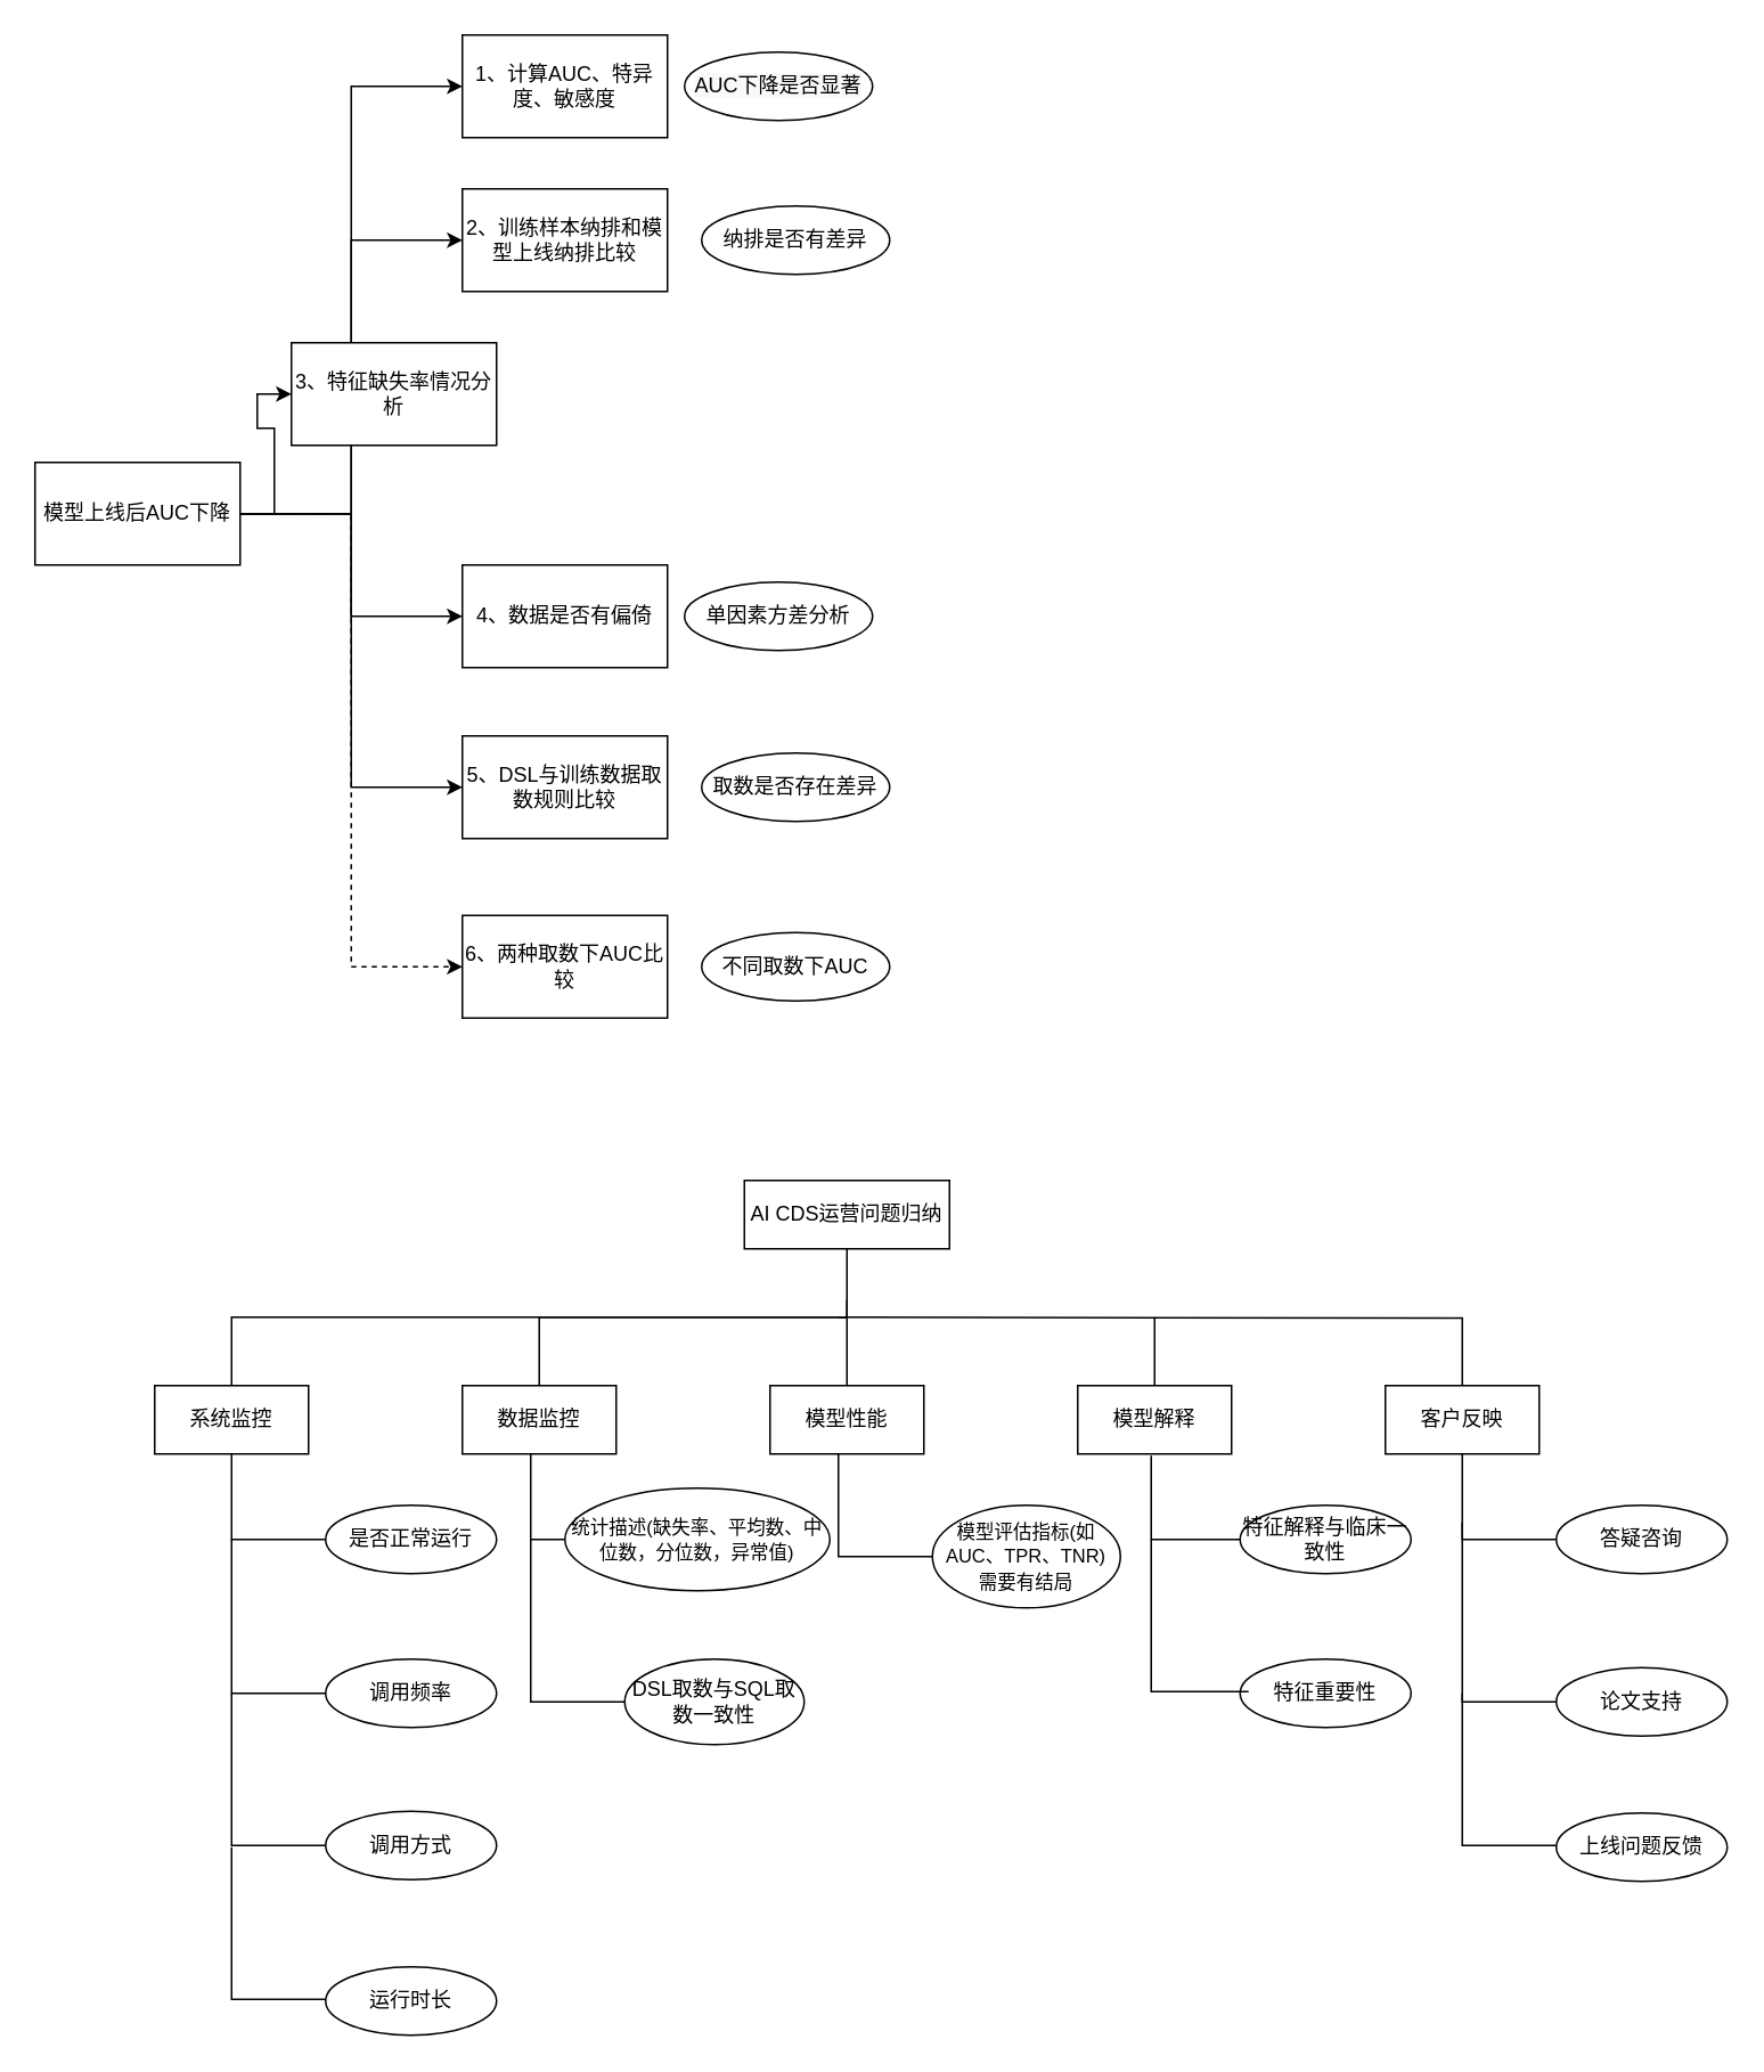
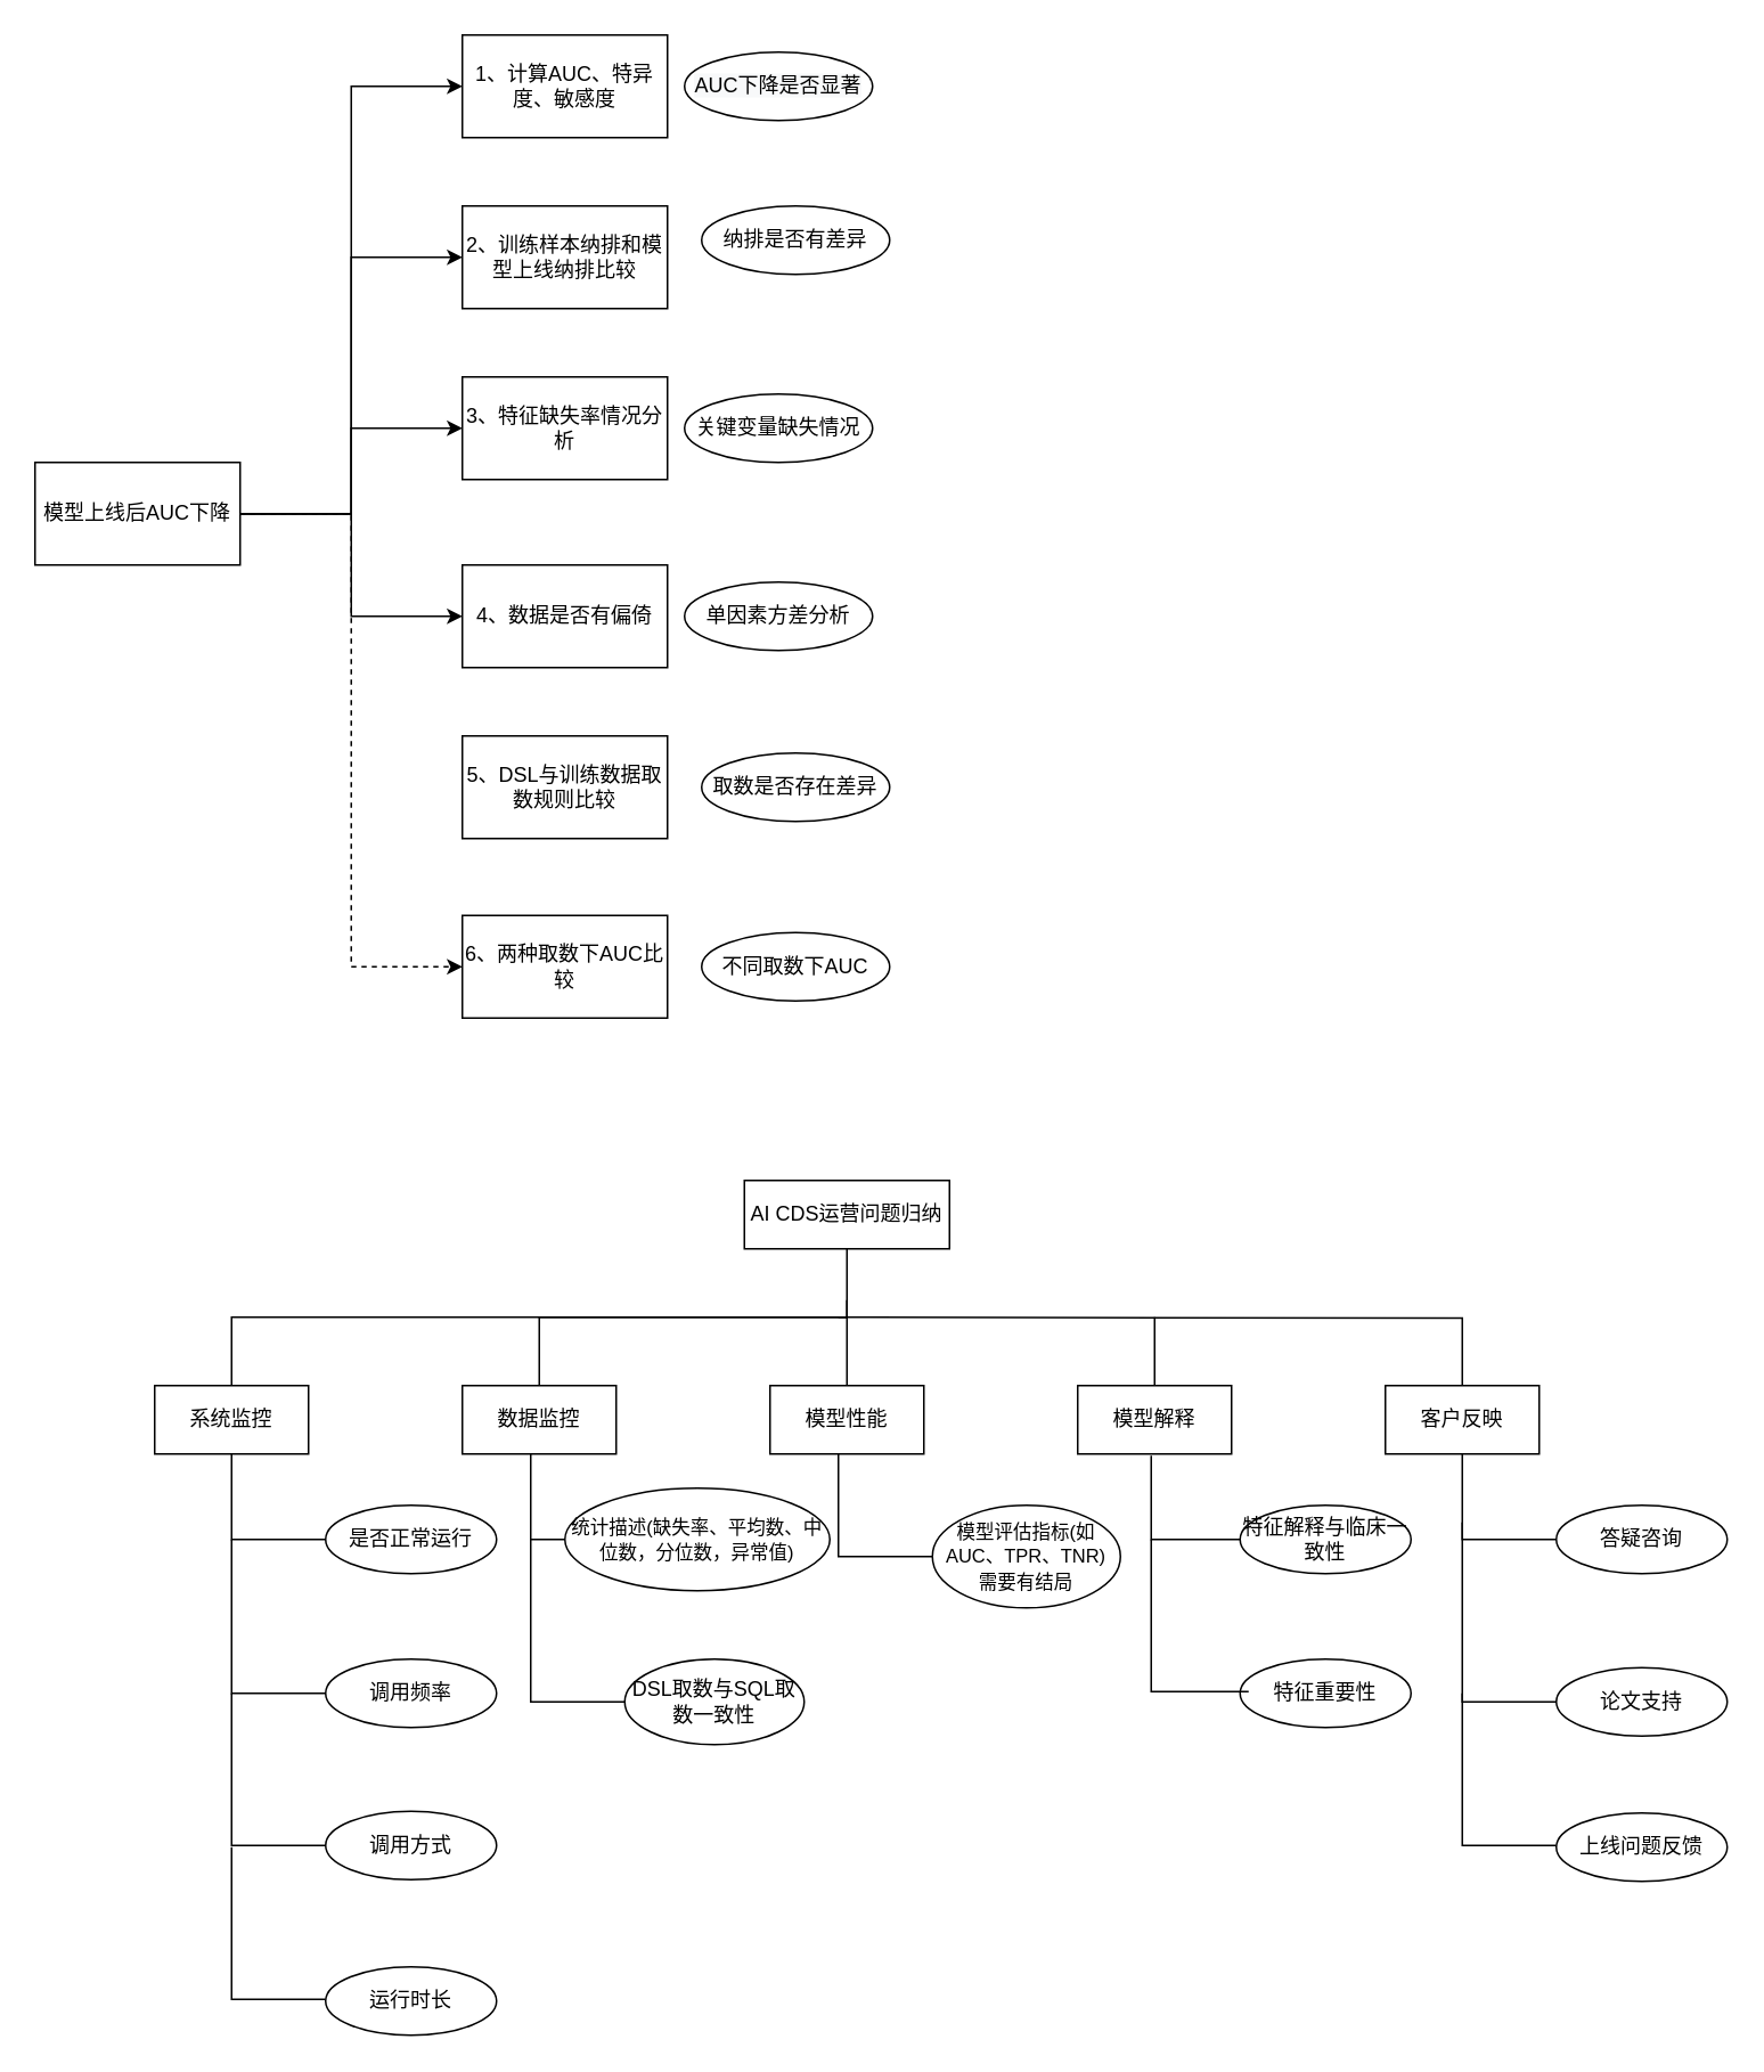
  <mxCell id="0" />
  <mxCell id="1" parent="0" />
  <mxCell id="2" style="edgeStyle=orthogonalEdgeStyle;rounded=0;orthogonalLoop=1;jettySize=auto;html=1;exitX=1;exitY=0.5;exitDx=0;exitDy=0;entryX=0;entryY=0.5;entryDx=0;entryDy=0;" parent="1" source="8" target="9" edge="1"><mxGeometry relative="1" as="geometry" /></mxCell>
  <mxCell id="3" style="edgeStyle=orthogonalEdgeStyle;rounded=0;orthogonalLoop=1;jettySize=auto;html=1;entryX=0;entryY=0.5;entryDx=0;entryDy=0;" parent="1" source="8" target="13" edge="1"><mxGeometry relative="1" as="geometry" /></mxCell>
  <mxCell id="4" style="edgeStyle=orthogonalEdgeStyle;rounded=0;orthogonalLoop=1;jettySize=auto;html=1;entryX=0;entryY=0.5;entryDx=0;entryDy=0;" parent="1" source="8" target="10" edge="1"><mxGeometry relative="1" as="geometry" /></mxCell>
- <mxCell id="5" style="edgeStyle=orthogonalEdgeStyle;rounded=0;orthogonalLoop=1;jettySize=auto;html=1;entryX=0;entryY=0.5;entryDx=0;entryDy=0;" parent="1" source="8" target="11" edge="1"><mxGeometry relative="1" as="geometry"><mxPoint x="220" y="440" as="targetPoint" /></mxGeometry></mxCell>
  <mxCell id="6" style="edgeStyle=orthogonalEdgeStyle;rounded=0;orthogonalLoop=1;jettySize=auto;html=1;entryX=0;entryY=0.5;entryDx=0;entryDy=0;" parent="1" source="8" target="14" edge="1"><mxGeometry relative="1" as="geometry" /></mxCell>
  <mxCell id="7" style="edgeStyle=orthogonalEdgeStyle;rounded=0;orthogonalLoop=1;jettySize=auto;html=1;entryX=0;entryY=0.5;entryDx=0;entryDy=0;dashed=1;" parent="1" source="8" target="12" edge="1"><mxGeometry relative="1" as="geometry" /></mxCell>
  <mxCell id="8" value="模型上线后AUC下降" style="rounded=0;whiteSpace=wrap;html=1;" parent="1" vertex="1"><mxGeometry x="20" y="270" width="120" height="60" as="geometry" /></mxCell>
- <mxCell id="9" value="3、特征缺失率情况分析" style="rounded=0;whiteSpace=wrap;html=1;" parent="1" vertex="1"><mxGeometry x="170" y="200" width="120" height="60" as="geometry" /></mxCell>
+ <mxCell id="9" value="3、特征缺失率情况分析" style="rounded=0;whiteSpace=wrap;html=1;" parent="1" vertex="1"><mxGeometry x="270" y="220" width="120" height="60" as="geometry" /></mxCell>
  <mxCell id="10" value="1、计算AUC、特异度、敏感度" style="rounded=0;whiteSpace=wrap;html=1;" parent="1" vertex="1"><mxGeometry x="270" y="20" width="120" height="60" as="geometry" /></mxCell>
  <mxCell id="11" value="5、DSL与训练数据取数规则比较" style="rounded=0;whiteSpace=wrap;html=1;" parent="1" vertex="1"><mxGeometry x="270" y="430" width="120" height="60" as="geometry" /></mxCell>
  <mxCell id="12" value="6、两种取数下AUC比较" style="rounded=0;whiteSpace=wrap;html=1;" parent="1" vertex="1"><mxGeometry x="270" y="535" width="120" height="60" as="geometry" /></mxCell>
  <mxCell id="13" value="4、数据是否有偏倚" style="rounded=0;whiteSpace=wrap;html=1;" parent="1" vertex="1"><mxGeometry x="270" y="330" width="120" height="60" as="geometry" /></mxCell>
- <mxCell id="14" value="2、训练样本纳排和模型上线纳排比较" style="rounded=0;whiteSpace=wrap;html=1;" parent="1" vertex="1"><mxGeometry x="270" y="110" width="120" height="60" as="geometry" /></mxCell>
+ <mxCell id="14" value="2、训练样本纳排和模型上线纳排比较" style="rounded=0;whiteSpace=wrap;html=1;" parent="1" vertex="1"><mxGeometry x="270" y="120" width="120" height="60" as="geometry" /></mxCell>
  <mxCell id="15" value="&lt;meta charset=&quot;utf-8&quot;&gt;&lt;span style=&quot;color: rgb(0, 0, 0); font-family: helvetica; font-size: 12px; font-style: normal; font-weight: 400; letter-spacing: normal; text-align: center; text-indent: 0px; text-transform: none; word-spacing: 0px; background-color: rgb(248, 249, 250); display: inline; float: none;&quot;&gt;AUC下降是否显著&lt;/span&gt;" style="ellipse;whiteSpace=wrap;html=1;" parent="1" vertex="1"><mxGeometry x="400" y="30" width="110" height="40" as="geometry" /></mxCell>
  <mxCell id="16" value="&lt;font face=&quot;helvetica&quot;&gt;纳排是否有差异&lt;/font&gt;" style="ellipse;whiteSpace=wrap;html=1;" parent="1" vertex="1"><mxGeometry x="410" y="120" width="110" height="40" as="geometry" /></mxCell>
+ <mxCell id="17" value="&lt;font face=&quot;helvetica&quot;&gt;关键变量缺失情况&lt;/font&gt;" style="ellipse;whiteSpace=wrap;html=1;" parent="1" vertex="1"><mxGeometry x="400" y="230" width="110" height="40" as="geometry" /></mxCell>
  <mxCell id="18" value="单因素方差分析" style="ellipse;whiteSpace=wrap;html=1;" parent="1" vertex="1"><mxGeometry x="400" y="340" width="110" height="40" as="geometry" /></mxCell>
  <mxCell id="19" value="取数是否存在差异" style="ellipse;whiteSpace=wrap;html=1;" parent="1" vertex="1"><mxGeometry x="410" y="440" width="110" height="40" as="geometry" /></mxCell>
  <mxCell id="20" value="不同取数下AUC" style="ellipse;whiteSpace=wrap;html=1;" parent="1" vertex="1"><mxGeometry x="410" y="545" width="110" height="40" as="geometry" /></mxCell>
  <mxCell id="21" value="系统监控" style="rounded=0;whiteSpace=wrap;html=1;" parent="1" vertex="1"><mxGeometry x="90" y="810" width="90" height="40" as="geometry" /></mxCell>
  <mxCell id="22" value="数据监控" style="rounded=0;whiteSpace=wrap;html=1;" parent="1" vertex="1"><mxGeometry x="270" y="810" width="90" height="40" as="geometry" /></mxCell>
  <mxCell id="23" value="模型性能" style="rounded=0;whiteSpace=wrap;html=1;" parent="1" vertex="1"><mxGeometry x="450" y="810" width="90" height="40" as="geometry" /></mxCell>
  <mxCell id="24" value="模型解释" style="rounded=0;whiteSpace=wrap;html=1;" parent="1" vertex="1"><mxGeometry x="630" y="810" width="90" height="40" as="geometry" /></mxCell>
  <mxCell id="25" value="客户反映" style="rounded=0;whiteSpace=wrap;html=1;" parent="1" vertex="1"><mxGeometry x="810" y="810" width="90" height="40" as="geometry" /></mxCell>
  <mxCell id="26" value="是否正常运行" style="ellipse;whiteSpace=wrap;html=1;" parent="1" vertex="1"><mxGeometry x="190" y="880" width="100" height="40" as="geometry" /></mxCell>
  <mxCell id="27" value="调用频率" style="ellipse;whiteSpace=wrap;html=1;" parent="1" vertex="1"><mxGeometry x="190" y="970" width="100" height="40" as="geometry" /></mxCell>
  <mxCell id="28" value="调用方式" style="ellipse;whiteSpace=wrap;html=1;" parent="1" vertex="1"><mxGeometry x="190" y="1059" width="100" height="40" as="geometry" /></mxCell>
  <mxCell id="29" value="运行时长" style="ellipse;whiteSpace=wrap;html=1;" parent="1" vertex="1"><mxGeometry x="190" y="1150" width="100" height="40" as="geometry" /></mxCell>
  <mxCell id="30" value="&lt;font style=&quot;font-size: 11px&quot;&gt;统计描述(缺失率、平均数、中位数，分位数，异常值)&lt;/font&gt;" style="ellipse;whiteSpace=wrap;html=1;" parent="1" vertex="1"><mxGeometry x="330" y="870" width="155" height="60" as="geometry" /></mxCell>
  <mxCell id="31" value="DSL取数与SQL取数一致性" style="ellipse;whiteSpace=wrap;html=1;" parent="1" vertex="1"><mxGeometry x="365" y="970" width="105" height="50" as="geometry" /></mxCell>
  <mxCell id="32" value="&lt;font style=&quot;font-size: 11px&quot;&gt;模型评估指标(如AUC、TPR、TNR)&lt;br&gt;需要有结局&lt;br&gt;&lt;/font&gt;" style="ellipse;whiteSpace=wrap;html=1;" parent="1" vertex="1"><mxGeometry x="545" y="880" width="110" height="60" as="geometry" /></mxCell>
  <mxCell id="33" value="特征重要性" style="ellipse;whiteSpace=wrap;html=1;" parent="1" vertex="1"><mxGeometry x="725" y="970" width="100" height="40" as="geometry" /></mxCell>
  <mxCell id="34" value="特征解释与临床一致性" style="ellipse;whiteSpace=wrap;html=1;" parent="1" vertex="1"><mxGeometry x="725" y="880" width="100" height="40" as="geometry" /></mxCell>
  <mxCell id="35" value="答疑咨询" style="ellipse;whiteSpace=wrap;html=1;" parent="1" vertex="1"><mxGeometry x="910" y="880" width="100" height="40" as="geometry" /></mxCell>
  <mxCell id="36" value="论文支持" style="ellipse;whiteSpace=wrap;html=1;" parent="1" vertex="1"><mxGeometry x="910" y="975" width="100" height="40" as="geometry" /></mxCell>
  <mxCell id="37" value="上线问题反馈" style="ellipse;whiteSpace=wrap;html=1;" parent="1" vertex="1"><mxGeometry x="910" y="1060" width="100" height="40" as="geometry" /></mxCell>
  <mxCell id="38" value="AI CDS运营问题归纳" style="rounded=0;whiteSpace=wrap;html=1;" parent="1" vertex="1"><mxGeometry x="435" y="690" width="120" height="40" as="geometry" /></mxCell>
  <mxCell id="39" value="" style="endArrow=none;html=1;rounded=0;fontSize=11;edgeStyle=orthogonalEdgeStyle;entryX=0.5;entryY=1;entryDx=0;entryDy=0;exitX=0.5;exitY=0;exitDx=0;exitDy=0;" parent="1" source="21" target="38" edge="1"><mxGeometry width="50" height="50" relative="1" as="geometry"><mxPoint x="400" y="790" as="sourcePoint" /><mxPoint x="450" y="740" as="targetPoint" /></mxGeometry></mxCell>
  <mxCell id="40" value="" style="endArrow=none;html=1;rounded=0;fontSize=11;edgeStyle=orthogonalEdgeStyle;exitX=0.5;exitY=0;exitDx=0;exitDy=0;" parent="1" source="22" edge="1"><mxGeometry width="50" height="50" relative="1" as="geometry"><mxPoint x="445" y="810" as="sourcePoint" /><mxPoint x="495" y="760" as="targetPoint" /><Array as="points"><mxPoint x="315" y="770" /><mxPoint x="495" y="770" /></Array></mxGeometry></mxCell>
  <mxCell id="41" value="" style="endArrow=none;html=1;rounded=0;fontSize=11;edgeStyle=orthogonalEdgeStyle;exitX=0.5;exitY=0;exitDx=0;exitDy=0;" parent="1" source="23" edge="1"><mxGeometry width="50" height="50" relative="1" as="geometry"><mxPoint x="445" y="820" as="sourcePoint" /><mxPoint x="495" y="770" as="targetPoint" /></mxGeometry></mxCell>
  <mxCell id="42" value="" style="endArrow=none;html=1;rounded=0;fontSize=11;edgeStyle=orthogonalEdgeStyle;entryX=0.5;entryY=0;entryDx=0;entryDy=0;" parent="1" target="25" edge="1"><mxGeometry width="50" height="50" relative="1" as="geometry"><mxPoint x="490" y="770" as="sourcePoint" /><mxPoint x="620" y="780" as="targetPoint" /></mxGeometry></mxCell>
  <mxCell id="43" value="" style="endArrow=none;html=1;rounded=0;fontSize=11;edgeStyle=orthogonalEdgeStyle;exitX=0.5;exitY=0;exitDx=0;exitDy=0;" parent="1" source="24" edge="1"><mxGeometry width="50" height="50" relative="1" as="geometry"><mxPoint x="630" y="820" as="sourcePoint" /><mxPoint x="675" y="770" as="targetPoint" /></mxGeometry></mxCell>
  <mxCell id="44" value="" style="endArrow=none;html=1;rounded=0;fontSize=11;edgeStyle=orthogonalEdgeStyle;entryX=0.5;entryY=1;entryDx=0;entryDy=0;" parent="1" target="21" edge="1"><mxGeometry width="50" height="50" relative="1" as="geometry"><mxPoint x="190" y="900" as="sourcePoint" /><mxPoint x="130" y="910" as="targetPoint" /><Array as="points"><mxPoint x="135" y="900" /></Array></mxGeometry></mxCell>
  <mxCell id="45" value="" style="endArrow=none;html=1;rounded=0;fontSize=11;edgeStyle=orthogonalEdgeStyle;entryX=0;entryY=0.5;entryDx=0;entryDy=0;" parent="1" target="27" edge="1"><mxGeometry width="50" height="50" relative="1" as="geometry"><mxPoint x="135" y="900" as="sourcePoint" /><mxPoint x="185" y="990" as="targetPoint" /><Array as="points"><mxPoint x="135" y="990" /></Array></mxGeometry></mxCell>
  <mxCell id="46" value="" style="endArrow=none;html=1;rounded=0;fontSize=11;edgeStyle=orthogonalEdgeStyle;entryX=0;entryY=0.5;entryDx=0;entryDy=0;" parent="1" target="28" edge="1"><mxGeometry width="50" height="50" relative="1" as="geometry"><mxPoint x="135" y="990" as="sourcePoint" /><mxPoint x="185" y="1079" as="targetPoint" /><Array as="points"><mxPoint x="135" y="1079" /></Array></mxGeometry></mxCell>
  <mxCell id="47" value="" style="endArrow=none;html=1;rounded=0;fontSize=11;edgeStyle=orthogonalEdgeStyle;entryX=0;entryY=0.5;entryDx=0;entryDy=0;" parent="1" edge="1"><mxGeometry width="50" height="50" relative="1" as="geometry"><mxPoint x="135" y="1080" as="sourcePoint" /><mxPoint x="190" y="1169" as="targetPoint" /><Array as="points"><mxPoint x="135" y="1169" /></Array></mxGeometry></mxCell>
  <mxCell id="48" value="" style="endArrow=none;html=1;rounded=0;fontSize=11;edgeStyle=orthogonalEdgeStyle;entryX=0;entryY=0.5;entryDx=0;entryDy=0;" parent="1" target="30" edge="1"><mxGeometry width="50" height="50" relative="1" as="geometry"><mxPoint x="310" y="850" as="sourcePoint" /><mxPoint x="365" y="939" as="targetPoint" /><Array as="points"><mxPoint x="310" y="900" /></Array></mxGeometry></mxCell>
  <mxCell id="49" value="" style="endArrow=none;html=1;rounded=0;fontSize=11;edgeStyle=orthogonalEdgeStyle;entryX=0;entryY=0.5;entryDx=0;entryDy=0;" parent="1" target="31" edge="1"><mxGeometry width="50" height="50" relative="1" as="geometry"><mxPoint x="310" y="900" as="sourcePoint" /><mxPoint x="365" y="989" as="targetPoint" /><Array as="points"><mxPoint x="310" y="995" /></Array></mxGeometry></mxCell>
  <mxCell id="50" value="" style="endArrow=none;html=1;rounded=0;fontSize=11;edgeStyle=orthogonalEdgeStyle;entryX=0;entryY=0.5;entryDx=0;entryDy=0;" parent="1" target="32" edge="1"><mxGeometry width="50" height="50" relative="1" as="geometry"><mxPoint x="490" y="850" as="sourcePoint" /><mxPoint x="545" y="939" as="targetPoint" /><Array as="points"><mxPoint x="490" y="910" /></Array></mxGeometry></mxCell>
  <mxCell id="51" value="" style="endArrow=none;html=1;rounded=0;fontSize=11;edgeStyle=orthogonalEdgeStyle;entryX=0;entryY=0.5;entryDx=0;entryDy=0;" parent="1" target="34" edge="1"><mxGeometry width="50" height="50" relative="1" as="geometry"><mxPoint x="673" y="851" as="sourcePoint" /><mxPoint x="728" y="940" as="targetPoint" /><Array as="points"><mxPoint x="673" y="900" /></Array></mxGeometry></mxCell>
  <mxCell id="52" value="" style="endArrow=none;html=1;rounded=0;fontSize=11;edgeStyle=orthogonalEdgeStyle;" parent="1" edge="1"><mxGeometry width="50" height="50" relative="1" as="geometry"><mxPoint x="673" y="900" as="sourcePoint" /><mxPoint x="730" y="989" as="targetPoint" /><Array as="points"><mxPoint x="673" y="989" /></Array></mxGeometry></mxCell>
  <mxCell id="53" value="" style="endArrow=none;html=1;rounded=0;fontSize=11;edgeStyle=orthogonalEdgeStyle;" parent="1" edge="1"><mxGeometry width="50" height="50" relative="1" as="geometry"><mxPoint x="855" y="850" as="sourcePoint" /><mxPoint x="910" y="900" as="targetPoint" /><Array as="points"><mxPoint x="855" y="900" /><mxPoint x="910" y="900" /></Array></mxGeometry></mxCell>
  <mxCell id="54" value="" style="endArrow=none;html=1;rounded=0;fontSize=11;edgeStyle=orthogonalEdgeStyle;entryX=0;entryY=0.5;entryDx=0;entryDy=0;" parent="1" target="36" edge="1"><mxGeometry width="50" height="50" relative="1" as="geometry"><mxPoint x="855" y="890" as="sourcePoint" /><mxPoint x="910" y="1000" as="targetPoint" /><Array as="points"><mxPoint x="855" y="995" /></Array></mxGeometry></mxCell>
  <mxCell id="55" value="" style="endArrow=none;html=1;rounded=0;fontSize=11;edgeStyle=orthogonalEdgeStyle;entryX=0;entryY=0.5;entryDx=0;entryDy=0;" parent="1" edge="1"><mxGeometry width="50" height="50" relative="1" as="geometry"><mxPoint x="855" y="990" as="sourcePoint" /><mxPoint x="910" y="1079" as="targetPoint" /><Array as="points"><mxPoint x="855" y="1079" /></Array></mxGeometry></mxCell>
